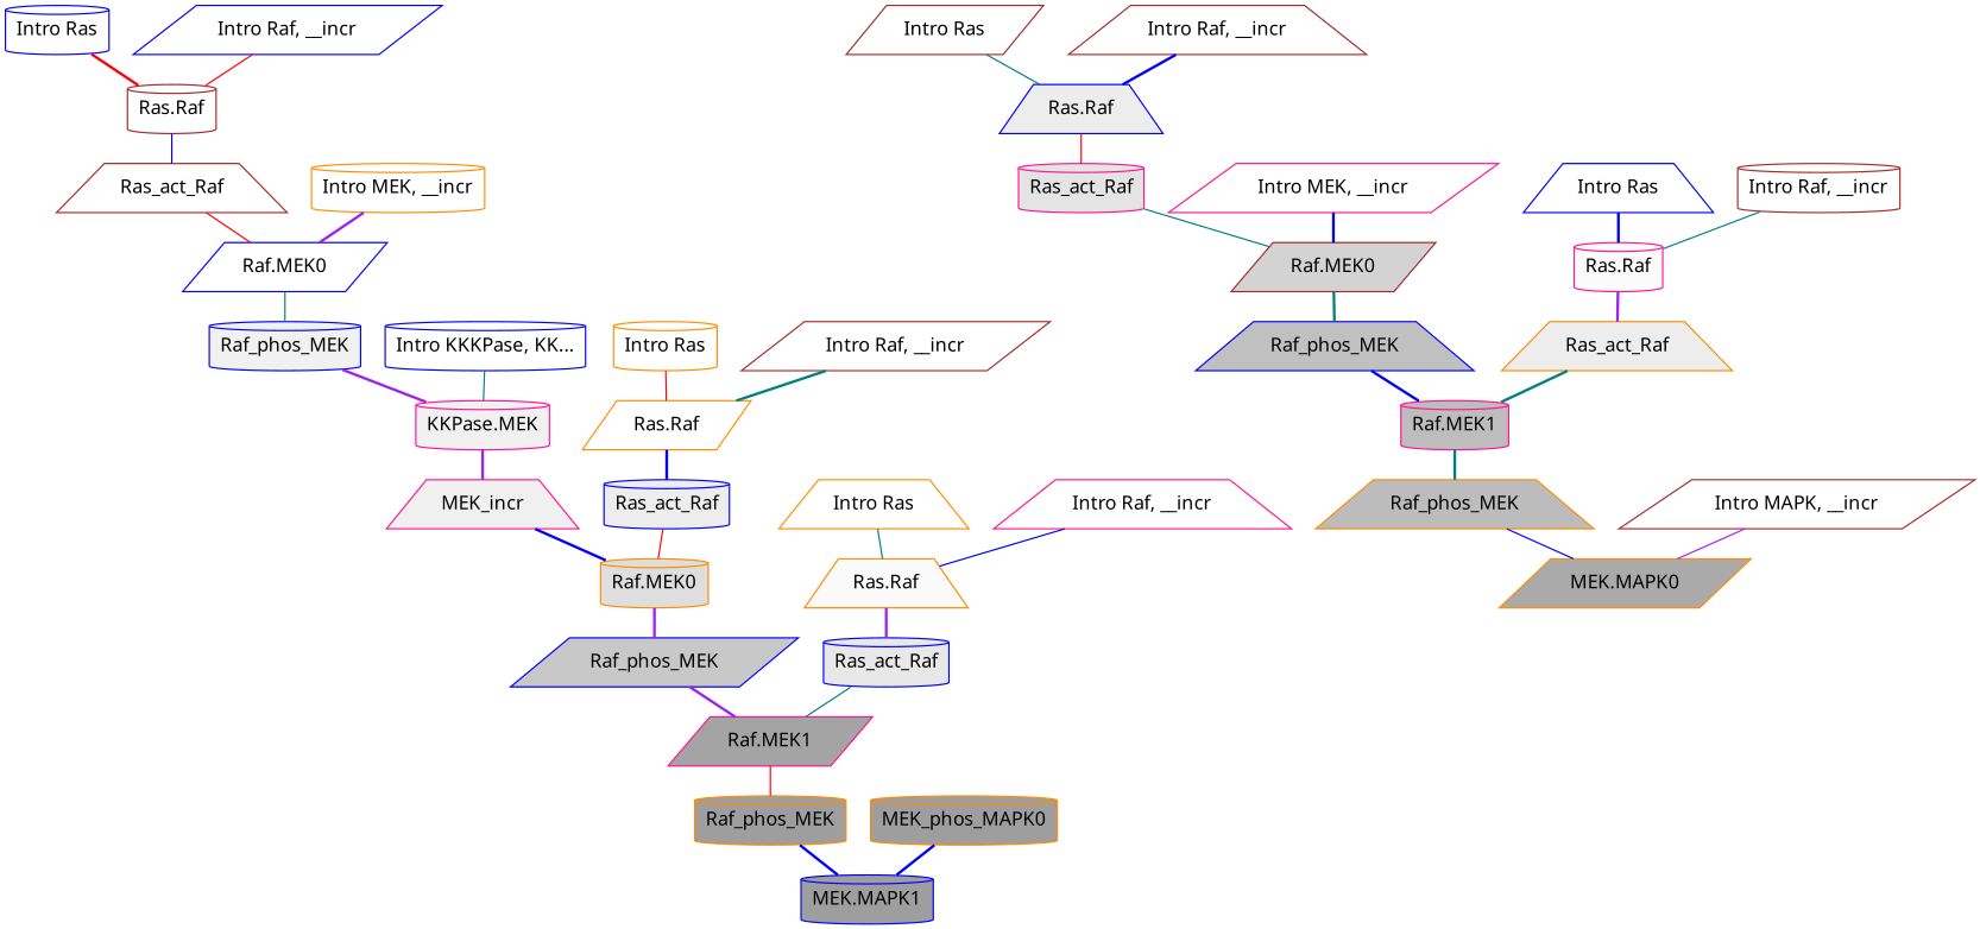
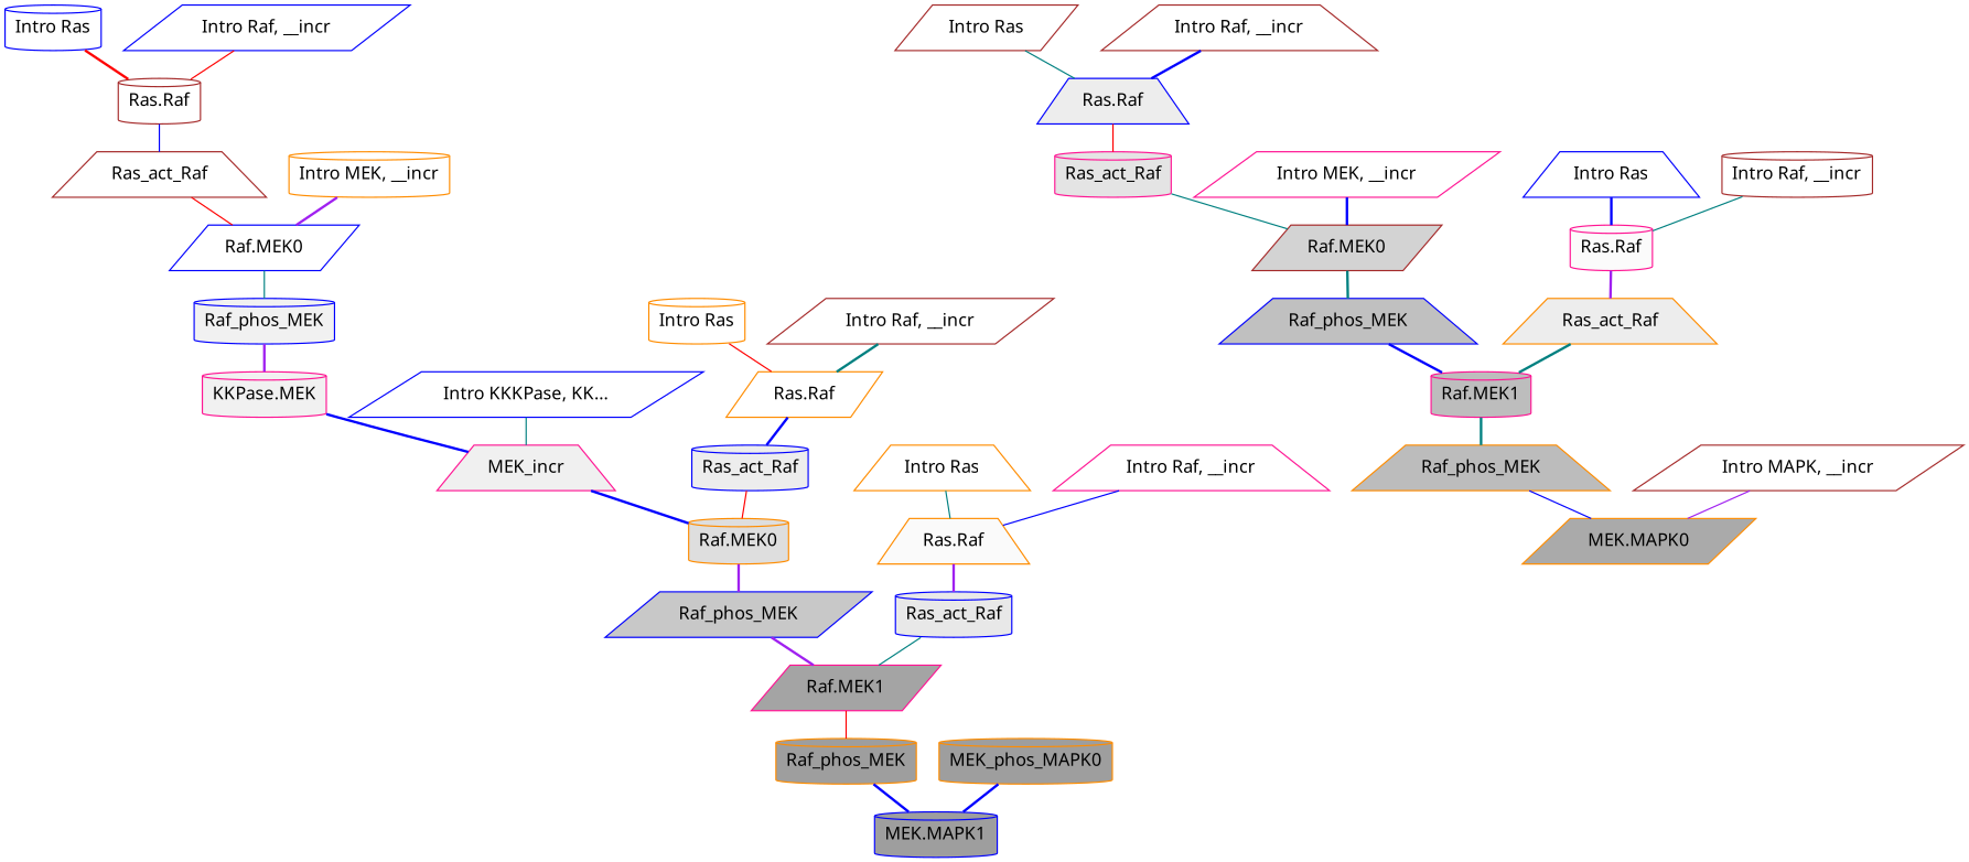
  digraph {
    rankdir=TB
    ranksep=0.30
    node [color=blue fillcolor="0.000 0.000 1.000" fontname="CMU Serif" shape=cylinder style=filled]
    edge [color=blue dir=none fontname="CMU Serif" style=bold]
    n1 [label="Intro Ras"]
    n2 [color=brown label="Ras.Raf"]
    n3 [color=brown fillcolor="0.000 0.000 0.998" label=Ras_act_Raf shape=trapezium]
    n4 [color=brown label="Intro Ras" shape=parallelogram]
    n5 [fillcolor="0.000 0.000 0.926" label="Ras.Raf" shape=trapezium]
    n6 [color=deeppink fillcolor="0.000 0.000 0.891" label=Ras_act_Raf]
    n7 [label="Intro Ras" shape=trapezium]
    n8 [color=deeppink fillcolor="0.000 0.000 0.984" label="Ras.Raf"]
    n9 [color=darkorange fillcolor="0.000 0.000 0.926" label=Ras_act_Raf shape=trapezium]
    n10 [color=darkorange label="Intro Ras" shape=trapezium]
    n11 [color=darkorange fillcolor="0.000 0.000 0.977" label="Ras.Raf" shape=trapezium]
    n12 [fillcolor="0.000 0.000 0.908" label=Ras_act_Raf]
    n13 [color=darkorange label="Intro Ras"]
    n14 [color=darkorange label="Ras.Raf" shape=parallelogram]
    n15 [fillcolor="0.000 0.000 0.928" label=Ras_act_Raf]
    n16 [color=brown label="Intro Raf, __incr" shape=trapezium]
    n17 [label="Intro Raf, __incr" shape=parallelogram]
    n18 [color=brown label="Intro Raf, __incr" shape=parallelogram]
    n19 [color=deeppink label="Intro Raf, __incr" shape=trapezium]
    n20 [color=brown label="Intro Raf, __incr"]
    n21 [color=deeppink label="Intro MEK, __incr" shape=parallelogram]
    n22 [color=brown fillcolor="0.000 0.000 0.826" label="Raf.MEK0" shape=parallelogram]
    n23 [fillcolor="0.000 0.000 0.752" label=Raf_phos_MEK shape=trapezium]
    n24 [color=darkorange label="Intro MEK, __incr"]
    n25 [fillcolor="0.000 0.000 0.998" label="Raf.MEK0" shape=parallelogram]
    n26 [fillcolor="0.000 0.000 0.942" label=Raf_phos_MEK]
    n27 [color=brown label="Intro MAPK, __incr" shape=parallelogram]
    n28 [color=darkorange fillcolor="0.000 0.000 0.667" label="MEK.MAPK0" shape=parallelogram]
-   n29 [label="Intro KKKPase, KK..."]
+   n29 [label="Intro KKKPase, KK..." shape=parallelogram]
    n30 [color=deeppink fillcolor="0.000 0.000 0.942" label="KKPase.MEK"]
    n31 [color=deeppink fillcolor="0.000 0.000 0.939" label=MEK_incr shape=trapezium]
    n32 [color=darkorange fillcolor="0.000 0.000 0.870" label="Raf.MEK0"]
    n33 [color=deeppink fillcolor="0.000 0.000 0.742" label="Raf.MEK1"]
    n34 [color=deeppink fillcolor="0.000 0.000 0.642" label="Raf.MEK1" shape=parallelogram]
    n35 [fillcolor="0.000 0.000 0.784" label=Raf_phos_MEK shape=parallelogram]
    n36 [color=darkorange fillcolor="0.000 0.000 0.737" label=Raf_phos_MEK shape=trapezium]
    n37 [color=darkorange fillcolor="0.000 0.000 0.618" label=Raf_phos_MEK]
    n38 [color=darkorange fillcolor="0.000 0.000 0.619" label=MEK_phos_MAPK0]
    n39 [fillcolor="0.000 0.000 0.618" label="MEK.MAPK1"]
    n1 -> n2 [color=red]
    n2 -> n3 [style=solid]
    n3 -> n25 [color=red style=solid]
    n4 -> n5 [color=teal style=solid]
    n5 -> n6 [color=red style=solid]
    n6 -> n22 [color=teal style=solid]
    n7 -> n8
    n8 -> n9 [color=purple]
    n9 -> n33 [color=teal]
    n10 -> n11 [color=teal style=solid]
    n11 -> n12 [color=purple]
    n12 -> n34 [color=teal style=solid]
    n13 -> n14 [color=red style=solid]
    n14 -> n15
    n15 -> n32 [color=red style=solid]
    n16 -> n5
    n17 -> n2 [color=red style=solid]
    n18 -> n14 [color=teal]
    n19 -> n11 [style=solid]
    n20 -> n8 [color=teal style=solid]
    n21 -> n22
    n22 -> n23 [color=teal]
    n23 -> n33
    n24 -> n25 [color=purple]
    n25 -> n26 [color=teal style=solid]
    n26 -> n30 [color=purple]
    n27 -> n28 [color=purple style=solid]
-   n29 -> n30 [color=teal style=solid]
-   n30 -> n31 [color=purple]
+   n29 -> n31 [color=teal style=solid]
+   n30 -> n31
    n31 -> n32
    n32 -> n35 [color=purple]
    n33 -> n36 [color=teal]
    n34 -> n37 [color=red style=solid]
    n35 -> n34 [color=purple]
    n36 -> n28 [style=solid]
    n37 -> n39
    n38 -> n39
  }
